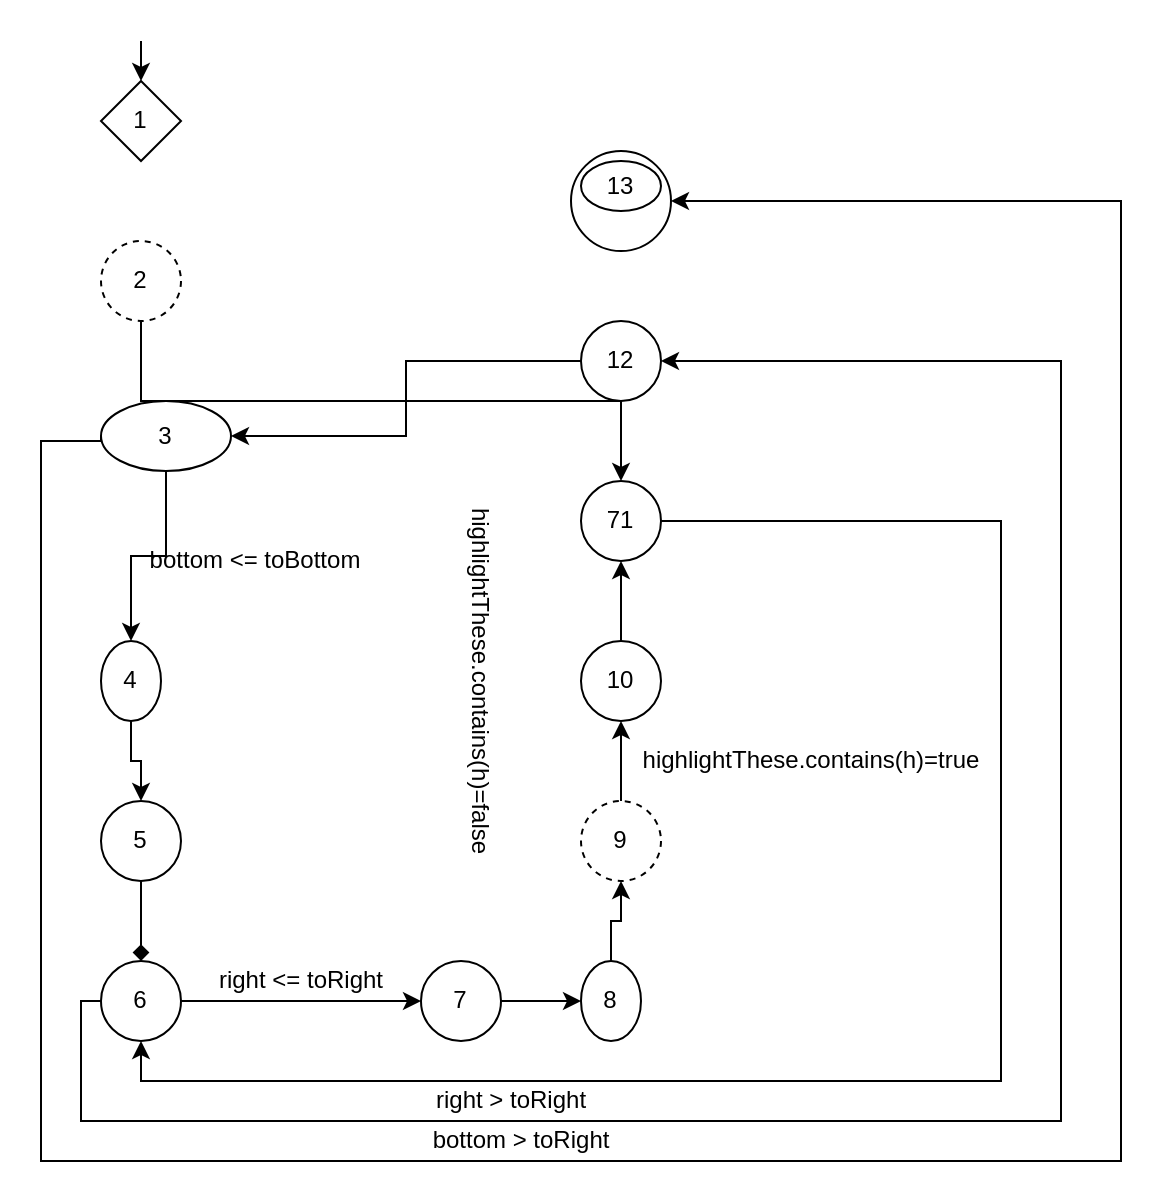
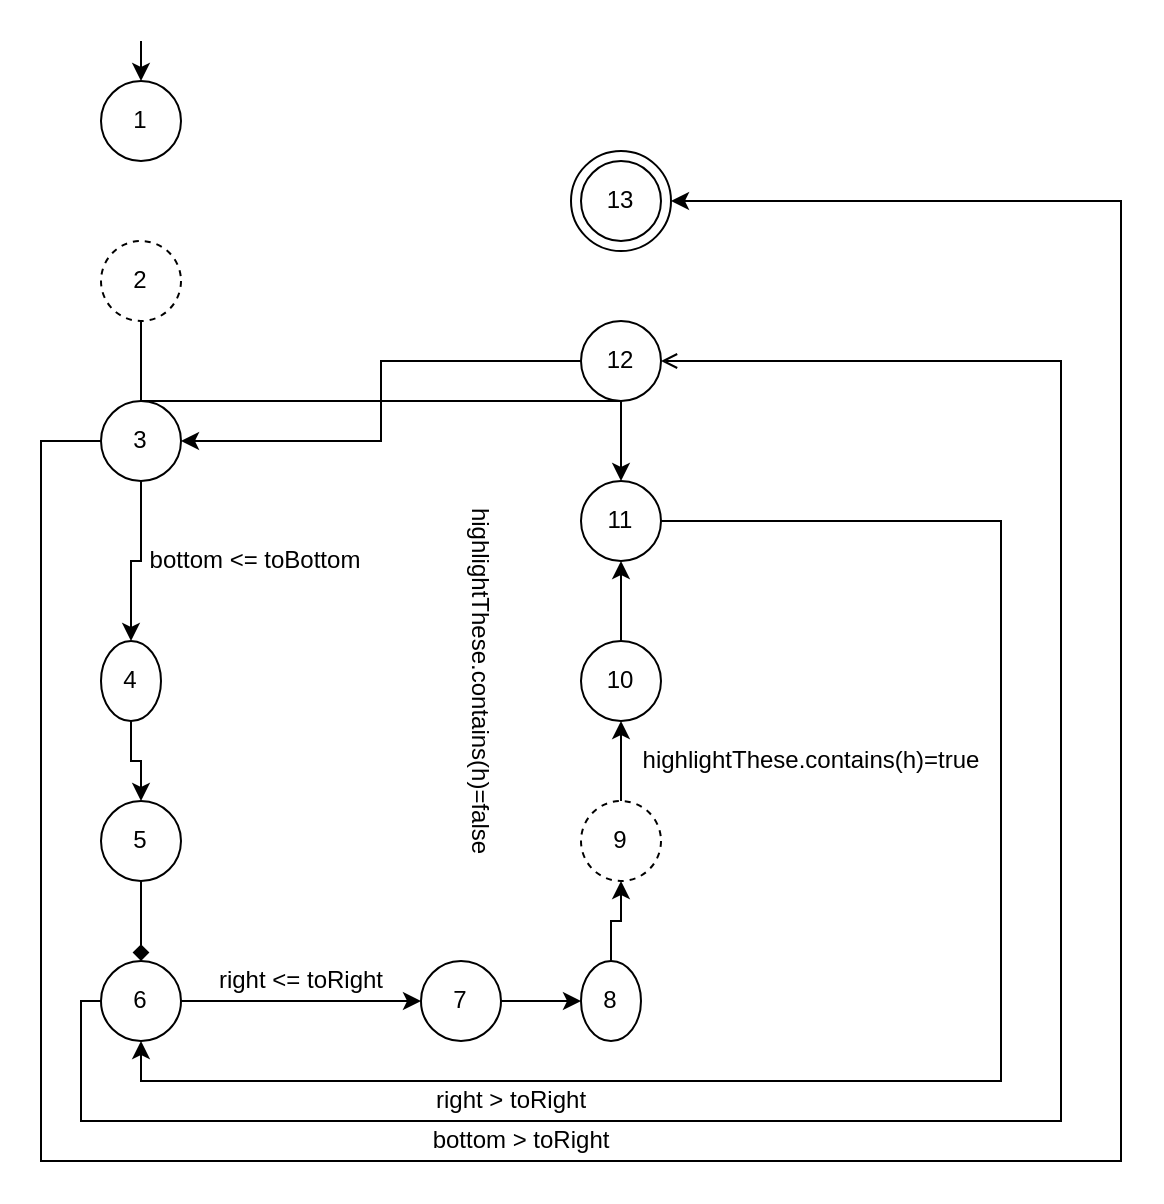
  <mxCell id="0" />
  <mxCell id="1" parent="0" />
  <mxCell id="2" value="" style="ellipse;whiteSpace=wrap;html=1;aspect=fixed;" vertex="1" parent="1"><mxGeometry x="285" y="75" width="50" height="50" as="geometry" /></mxCell>
  <mxCell id="3" style="edgeStyle=orthogonalEdgeStyle;rounded=0;orthogonalLoop=1;jettySize=auto;html=1;endArrow=none;endFill=0;startArrow=classic;startFill=1;" edge="1" parent="1" source="4"><mxGeometry relative="1" as="geometry"><mxPoint x="70" y="20" as="targetPoint" /></mxGeometry></mxCell>
- <mxCell id="4" value="1" style="rhombus;whiteSpace=wrap;html=1;aspect=fixed;" vertex="1" parent="1"><mxGeometry x="50" y="40" width="40" height="40" as="geometry" /></mxCell>
+ <mxCell id="4" value="1" style="ellipse;whiteSpace=wrap;html=1;aspect=fixed;" vertex="1" parent="1"><mxGeometry x="50" y="40" width="40" height="40" as="geometry" /></mxCell>
  <mxCell id="5" style="edgeStyle=orthogonalEdgeStyle;rounded=0;orthogonalLoop=1;jettySize=auto;html=1;exitX=0.5;exitY=1;exitDx=0;exitDy=0;startArrow=none;startFill=0;endArrow=classic;endFill=1;" edge="1" parent="1" source="6" target="28"><mxGeometry relative="1" as="geometry" /></mxCell>
  <mxCell id="6" value="2" style="ellipse;whiteSpace=wrap;html=1;aspect=fixed;dashed=1;" vertex="1" parent="1"><mxGeometry x="50" y="120" width="40" height="40" as="geometry" /></mxCell>
  <mxCell id="7" style="edgeStyle=orthogonalEdgeStyle;rounded=0;orthogonalLoop=1;jettySize=auto;html=1;exitX=0.5;exitY=1;exitDx=0;exitDy=0;entryX=0.5;entryY=0;entryDx=0;entryDy=0;startArrow=none;startFill=0;endArrow=classic;endFill=1;" edge="1" parent="1" source="9" target="11"><mxGeometry relative="1" as="geometry" /></mxCell>
  <mxCell id="8" style="edgeStyle=orthogonalEdgeStyle;rounded=0;orthogonalLoop=1;jettySize=auto;html=1;exitX=0;exitY=0.5;exitDx=0;exitDy=0;startArrow=none;startFill=0;endArrow=classic;endFill=1;entryX=1;entryY=0.5;entryDx=0;entryDy=0;" edge="1" parent="1" source="9" target="2"><mxGeometry relative="1" as="geometry"><mxPoint x="340" y="100" as="targetPoint" /><Array as="points"><mxPoint x="20" y="220" /><mxPoint x="20" y="580" /><mxPoint x="560" y="580" /><mxPoint x="560" y="100" /></Array></mxGeometry></mxCell>
- <mxCell id="9" value="3" style="ellipse;whiteSpace=wrap;html=1;aspect=fixed;" vertex="1" parent="1"><mxGeometry x="50" y="200" width="65" height="35" as="geometry" /></mxCell>
+ <mxCell id="9" value="3" style="ellipse;whiteSpace=wrap;html=1;aspect=fixed;" vertex="1" parent="1"><mxGeometry x="50" y="200" width="40" height="40" as="geometry" /></mxCell>
  <mxCell id="10" style="edgeStyle=orthogonalEdgeStyle;rounded=0;orthogonalLoop=1;jettySize=auto;html=1;exitX=0.5;exitY=1;exitDx=0;exitDy=0;entryX=0.5;entryY=0;entryDx=0;entryDy=0;startArrow=none;startFill=0;endArrow=classic;endFill=1;" edge="1" parent="1" source="11" target="13"><mxGeometry relative="1" as="geometry" /></mxCell>
  <mxCell id="11" value="4" style="ellipse;whiteSpace=wrap;html=1;aspect=fixed;" vertex="1" parent="1"><mxGeometry x="50" y="320" width="30" height="40" as="geometry" /></mxCell>
  <mxCell id="12" style="edgeStyle=orthogonalEdgeStyle;rounded=0;orthogonalLoop=1;jettySize=auto;html=1;exitX=0.5;exitY=1;exitDx=0;exitDy=0;entryX=0.5;entryY=0;entryDx=0;entryDy=0;startArrow=none;startFill=0;endArrow=diamond;endFill=1;" edge="1" parent="1" source="13" target="18"><mxGeometry relative="1" as="geometry" /></mxCell>
  <mxCell id="13" value="5" style="ellipse;whiteSpace=wrap;html=1;aspect=fixed;" vertex="1" parent="1"><mxGeometry x="50" y="400" width="40" height="40" as="geometry" /></mxCell>
  <mxCell id="14" style="edgeStyle=orthogonalEdgeStyle;rounded=0;orthogonalLoop=1;jettySize=auto;html=1;exitX=1;exitY=0.5;exitDx=0;exitDy=0;startArrow=none;startFill=0;endArrow=classic;endFill=1;" edge="1" parent="1" source="15" target="20"><mxGeometry relative="1" as="geometry" /></mxCell>
  <mxCell id="15" value="7" style="ellipse;whiteSpace=wrap;html=1;aspect=fixed;" vertex="1" parent="1"><mxGeometry x="210" y="480" width="40" height="40" as="geometry" /></mxCell>
  <mxCell id="16" style="edgeStyle=orthogonalEdgeStyle;rounded=0;orthogonalLoop=1;jettySize=auto;html=1;exitX=1;exitY=0.5;exitDx=0;exitDy=0;entryX=0;entryY=0.5;entryDx=0;entryDy=0;startArrow=none;startFill=0;endArrow=classic;endFill=1;" edge="1" parent="1" source="18" target="15"><mxGeometry relative="1" as="geometry" /></mxCell>
- <mxCell id="17" style="edgeStyle=orthogonalEdgeStyle;rounded=0;orthogonalLoop=1;jettySize=auto;html=1;entryX=1;entryY=0.5;entryDx=0;entryDy=0;startArrow=none;startFill=0;endArrow=classic;endFill=1;exitX=0;exitY=0.5;exitDx=0;exitDy=0;" edge="1" parent="1" source="18" target="26"><mxGeometry relative="1" as="geometry"><Array as="points"><mxPoint x="40" y="500" /><mxPoint x="40" y="560" /><mxPoint x="530" y="560" /><mxPoint x="530" y="180" /></Array></mxGeometry></mxCell>
+ <mxCell id="17" style="edgeStyle=orthogonalEdgeStyle;rounded=0;orthogonalLoop=1;jettySize=auto;html=1;entryX=1;entryY=0.5;entryDx=0;entryDy=0;startArrow=none;startFill=0;endArrow=open;endFill=1;exitX=0;exitY=0.5;exitDx=0;exitDy=0;" edge="1" parent="1" source="18" target="26"><mxGeometry relative="1" as="geometry"><Array as="points"><mxPoint x="40" y="500" /><mxPoint x="40" y="560" /><mxPoint x="530" y="560" /><mxPoint x="530" y="180" /></Array></mxGeometry></mxCell>
  <mxCell id="18" value="6" style="ellipse;whiteSpace=wrap;html=1;aspect=fixed;" vertex="1" parent="1"><mxGeometry x="50" y="480" width="40" height="40" as="geometry" /></mxCell>
  <mxCell id="19" style="edgeStyle=orthogonalEdgeStyle;rounded=0;orthogonalLoop=1;jettySize=auto;html=1;exitX=0.5;exitY=0;exitDx=0;exitDy=0;entryX=0.5;entryY=1;entryDx=0;entryDy=0;startArrow=none;startFill=0;endArrow=classic;endFill=1;" edge="1" parent="1" source="20" target="22"><mxGeometry relative="1" as="geometry" /></mxCell>
  <mxCell id="20" value="8" style="ellipse;whiteSpace=wrap;html=1;aspect=fixed;" vertex="1" parent="1"><mxGeometry x="290" y="480" width="30" height="40" as="geometry" /></mxCell>
  <mxCell id="21" style="edgeStyle=orthogonalEdgeStyle;rounded=0;orthogonalLoop=1;jettySize=auto;html=1;exitX=0.5;exitY=0;exitDx=0;exitDy=0;entryX=0.5;entryY=1;entryDx=0;entryDy=0;startArrow=none;startFill=0;endArrow=classic;endFill=1;" edge="1" parent="1" source="22" target="24"><mxGeometry relative="1" as="geometry" /></mxCell>
  <mxCell id="22" value="9" style="ellipse;whiteSpace=wrap;html=1;aspect=fixed;dashed=1;" vertex="1" parent="1"><mxGeometry x="290" y="400" width="40" height="40" as="geometry" /></mxCell>
  <mxCell id="23" style="edgeStyle=orthogonalEdgeStyle;rounded=0;orthogonalLoop=1;jettySize=auto;html=1;exitX=0.5;exitY=0;exitDx=0;exitDy=0;entryX=0.5;entryY=1;entryDx=0;entryDy=0;startArrow=none;startFill=0;endArrow=classic;endFill=1;" edge="1" parent="1" source="24" target="28"><mxGeometry relative="1" as="geometry" /></mxCell>
  <mxCell id="24" value="10" style="ellipse;whiteSpace=wrap;html=1;aspect=fixed;" vertex="1" parent="1"><mxGeometry x="290" y="320" width="40" height="40" as="geometry" /></mxCell>
  <mxCell id="25" style="edgeStyle=orthogonalEdgeStyle;rounded=0;orthogonalLoop=1;jettySize=auto;html=1;exitX=0;exitY=0.5;exitDx=0;exitDy=0;entryX=1;entryY=0.5;entryDx=0;entryDy=0;startArrow=none;startFill=0;endArrow=classic;endFill=1;" edge="1" parent="1" source="26" target="9"><mxGeometry relative="1" as="geometry" /></mxCell>
  <mxCell id="26" value="12" style="ellipse;whiteSpace=wrap;html=1;aspect=fixed;" vertex="1" parent="1"><mxGeometry x="290" y="160" width="40" height="40" as="geometry" /></mxCell>
  <mxCell id="27" style="edgeStyle=orthogonalEdgeStyle;rounded=0;orthogonalLoop=1;jettySize=auto;html=1;entryX=0.5;entryY=1;entryDx=0;entryDy=0;startArrow=none;startFill=0;endArrow=classic;endFill=1;" edge="1" parent="1" source="28" target="18"><mxGeometry relative="1" as="geometry"><Array as="points"><mxPoint x="500" y="260" /><mxPoint x="500" y="540" /><mxPoint x="70" y="540" /></Array></mxGeometry></mxCell>
- <mxCell id="28" value="71" style="ellipse;whiteSpace=wrap;html=1;aspect=fixed;" vertex="1" parent="1"><mxGeometry x="290" y="240" width="40" height="40" as="geometry" /></mxCell>
+ <mxCell id="28" value="11" style="ellipse;whiteSpace=wrap;html=1;aspect=fixed;" vertex="1" parent="1"><mxGeometry x="290" y="240" width="40" height="40" as="geometry" /></mxCell>
  <mxCell id="29" value="bottom &amp;lt;= toBottom" style="text;html=1;align=center;verticalAlign=middle;resizable=0;points=[];autosize=1;" vertex="1" parent="1"><mxGeometry x="67" y="270" width="120" height="20" as="geometry" /></mxCell>
  <mxCell id="30" value="right &amp;lt;= toRight" style="text;html=1;align=center;verticalAlign=middle;resizable=0;points=[];autosize=1;" vertex="1" parent="1"><mxGeometry x="100" y="480" width="100" height="20" as="geometry" /></mxCell>
- <mxCell id="31" value="13" style="ellipse;whiteSpace=wrap;html=1;aspect=fixed;" vertex="1" parent="1"><mxGeometry x="290" y="80" width="40" height="25" as="geometry" /></mxCell>
+ <mxCell id="31" value="13" style="ellipse;whiteSpace=wrap;html=1;aspect=fixed;" vertex="1" parent="1"><mxGeometry x="290" y="80" width="40" height="40" as="geometry" /></mxCell>
  <mxCell id="32" value="highlightThese.contains(h)=false" style="text;html=1;align=center;verticalAlign=middle;resizable=0;points=[];autosize=1;rotation=90;" vertex="1" parent="1"><mxGeometry x="145" y="330" width="190" height="20" as="geometry" /></mxCell>
  <mxCell id="33" value="highlightThese.contains(h)=true" style="text;html=1;align=center;verticalAlign=middle;resizable=0;points=[];autosize=1;rotation=0;" vertex="1" parent="1"><mxGeometry x="315" y="370" width="180" height="20" as="geometry" /></mxCell>
  <mxCell id="34" value="bottom &amp;gt; toRight" style="text;html=1;align=center;verticalAlign=middle;resizable=0;points=[];autosize=1;" vertex="1" parent="1"><mxGeometry x="205" y="560" width="110" height="20" as="geometry" /></mxCell>
  <mxCell id="35" value="right &amp;gt; toRight" style="text;html=1;align=center;verticalAlign=middle;resizable=0;points=[];autosize=1;" vertex="1" parent="1"><mxGeometry x="210" y="540" width="90" height="20" as="geometry" /></mxCell>
